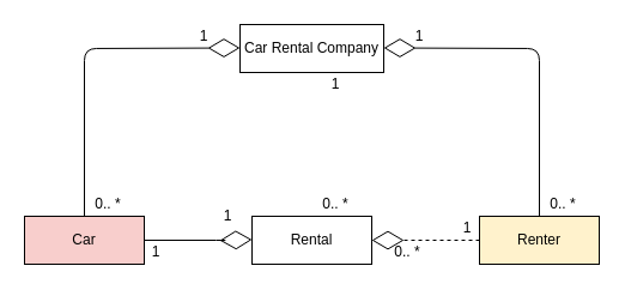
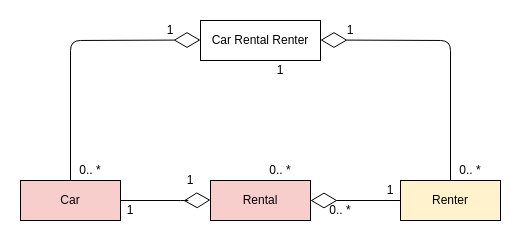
  <mxCell id="0" />
  <mxCell id="1" parent="0" />
- <mxCell id="2" value="Car Rental Company" style="whiteSpace=wrap;html=1;align=center;" vertex="1" parent="1"><mxGeometry x="200" y="20" width="120" height="40" as="geometry" /></mxCell>
- <mxCell id="3" value="Rental" style="whiteSpace=wrap;html=1;align=center;" vertex="1" parent="1"><mxGeometry x="210" y="180" width="100" height="40" as="geometry" /></mxCell>
+ <mxCell id="2" value="Car Rental Renter" style="whiteSpace=wrap;html=1;align=center;" vertex="1" parent="1"><mxGeometry x="200" y="20" width="120" height="40" as="geometry" /></mxCell>
+ <mxCell id="3" value="Rental" style="whiteSpace=wrap;html=1;align=center;fillColor=#f8cecc;" vertex="1" parent="1"><mxGeometry x="210" y="180" width="100" height="40" as="geometry" /></mxCell>
  <mxCell id="4" value="Car" style="whiteSpace=wrap;html=1;align=center;fillColor=#f8cecc;" vertex="1" parent="1"><mxGeometry x="20" y="180" width="100" height="40" as="geometry" /></mxCell>
  <mxCell id="5" value="Renter" style="whiteSpace=wrap;html=1;align=center;fillColor=#fff2cc;" vertex="1" parent="1"><mxGeometry x="400" y="180" width="100" height="40" as="geometry" /></mxCell>
  <mxCell id="6" value="" style="endArrow=diamondThin;endFill=0;endSize=24;html=1;" edge="1" parent="1"><mxGeometry width="160" relative="1" as="geometry"><mxPoint x="120" y="200" as="sourcePoint" /><mxPoint x="210" y="199.5" as="targetPoint" /><Array as="points"><mxPoint x="120" y="199.5" /><mxPoint x="190" y="200" /></Array></mxGeometry></mxCell>
  <mxCell id="7" value="1" style="text;html=1;strokeColor=none;fillColor=none;align=center;verticalAlign=middle;whiteSpace=wrap;rounded=0;" vertex="1" parent="1"><mxGeometry x="170" y="170" width="40" height="20" as="geometry" /></mxCell>
  <mxCell id="8" value="1" style="text;html=1;strokeColor=none;fillColor=none;align=center;verticalAlign=middle;whiteSpace=wrap;rounded=0;" vertex="1" parent="1"><mxGeometry x="110" y="200" width="40" height="20" as="geometry" /></mxCell>
  <mxCell id="9" value="" style="endArrow=diamondThin;endFill=0;endSize=24;html=1;exitX=0.5;exitY=0;exitDx=0;exitDy=0;" edge="1" parent="1" source="4"><mxGeometry width="160" relative="1" as="geometry"><mxPoint x="40" y="39.5" as="sourcePoint" /><mxPoint x="200" y="39.5" as="targetPoint" /><Array as="points"><mxPoint x="70" y="40" /></Array></mxGeometry></mxCell>
  <mxCell id="10" value="" style="endArrow=diamondThin;endFill=0;endSize=24;html=1;exitX=0.5;exitY=0;exitDx=0;exitDy=0;" edge="1" parent="1" source="5"><mxGeometry width="160" relative="1" as="geometry"><mxPoint x="190" y="180" as="sourcePoint" /><mxPoint x="320" y="39.5" as="targetPoint" /><Array as="points"><mxPoint x="450" y="40" /></Array></mxGeometry></mxCell>
- <mxCell id="11" value="" style="endArrow=diamondThin;endFill=0;endSize=24;html=1;entryX=1;entryY=0.5;entryDx=0;entryDy=0;exitX=0;exitY=0.5;exitDx=0;exitDy=0;dashed=1;" edge="1" parent="1" source="5" target="3"><mxGeometry width="160" relative="1" as="geometry"><mxPoint x="160" y="170" as="sourcePoint" /><mxPoint x="320" y="170" as="targetPoint" /></mxGeometry></mxCell>
+ <mxCell id="11" value="" style="endArrow=diamondThin;endFill=0;endSize=24;html=1;entryX=1;entryY=0.5;entryDx=0;entryDy=0;exitX=0;exitY=0.5;exitDx=0;exitDy=0;" edge="1" parent="1" source="5" target="3"><mxGeometry width="160" relative="1" as="geometry"><mxPoint x="160" y="170" as="sourcePoint" /><mxPoint x="320" y="170" as="targetPoint" /></mxGeometry></mxCell>
  <mxCell id="12" value="1" style="text;html=1;strokeColor=none;fillColor=none;align=center;verticalAlign=middle;whiteSpace=wrap;rounded=0;" vertex="1" parent="1"><mxGeometry x="370" y="180" width="40" height="20" as="geometry" /></mxCell>
  <mxCell id="13" value="0.. *" style="text;html=1;strokeColor=none;fillColor=none;align=center;verticalAlign=middle;whiteSpace=wrap;rounded=0;" vertex="1" parent="1"><mxGeometry x="320" y="200" width="40" height="20" as="geometry" /></mxCell>
  <mxCell id="14" value="1" style="text;html=1;strokeColor=none;fillColor=none;align=center;verticalAlign=middle;whiteSpace=wrap;rounded=0;" vertex="1" parent="1"><mxGeometry x="150" y="20" width="40" height="20" as="geometry" /></mxCell>
  <mxCell id="15" value="0.. *" style="text;html=1;strokeColor=none;fillColor=none;align=center;verticalAlign=middle;whiteSpace=wrap;rounded=0;" vertex="1" parent="1"><mxGeometry x="70" y="160" width="40" height="20" as="geometry" /></mxCell>
  <mxCell id="16" value="0.. *" style="text;html=1;strokeColor=none;fillColor=none;align=center;verticalAlign=middle;whiteSpace=wrap;rounded=0;" vertex="1" parent="1"><mxGeometry x="450" y="160" width="40" height="20" as="geometry" /></mxCell>
  <mxCell id="17" value="1" style="text;html=1;strokeColor=none;fillColor=none;align=center;verticalAlign=middle;whiteSpace=wrap;rounded=0;" vertex="1" parent="1"><mxGeometry x="330" y="20" width="40" height="20" as="geometry" /></mxCell>
  <mxCell id="18" value="1" style="text;html=1;strokeColor=none;fillColor=none;align=center;verticalAlign=middle;whiteSpace=wrap;rounded=0;" vertex="1" parent="1"><mxGeometry x="260" y="60" width="40" height="20" as="geometry" /></mxCell>
  <mxCell id="19" value="0.. *" style="text;html=1;strokeColor=none;fillColor=none;align=center;verticalAlign=middle;whiteSpace=wrap;rounded=0;" vertex="1" parent="1"><mxGeometry x="260" y="160" width="40" height="20" as="geometry" /></mxCell>
